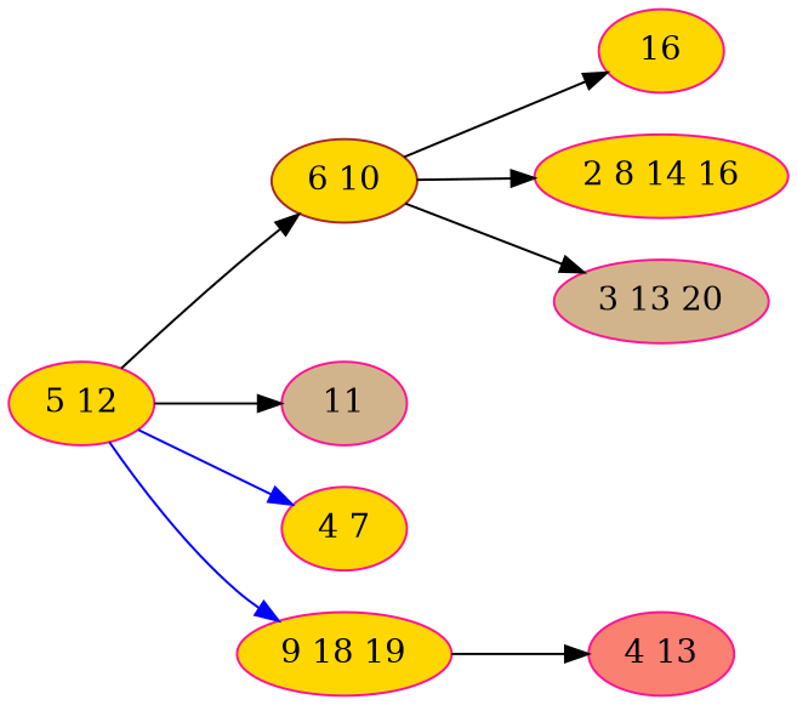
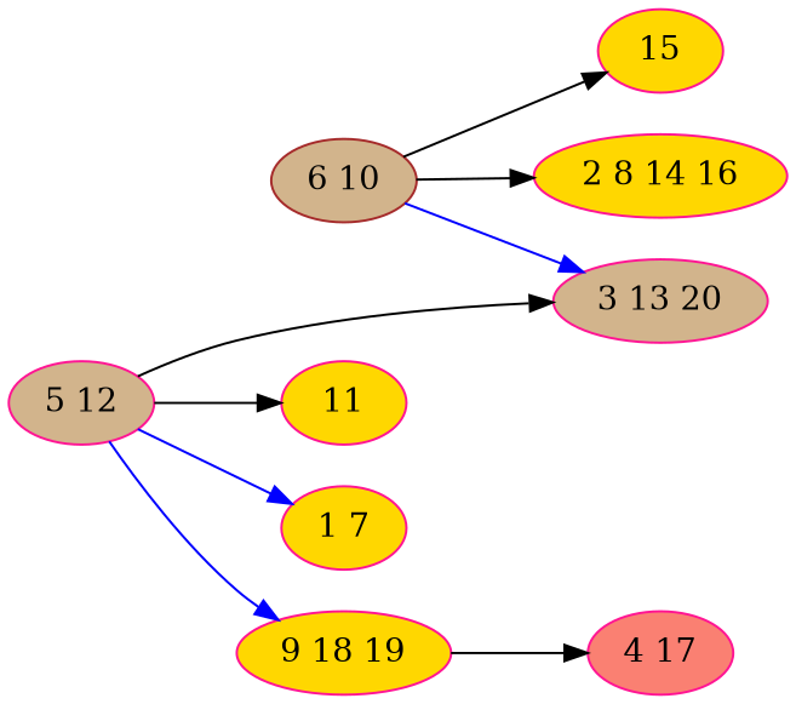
  digraph {
    rankdir=LR
    node [color=deeppink fillcolor=gold style=filled]
    edge [color=black]
-   n1 [label="5 12"]
-   n2 [color=brown label="6 10"]
+   n1 [fillcolor=tan label="5 12"]
+   n2 [color=brown fillcolor=tan label="6 10"]
    n3 [label="9 18 19"]
-   n4 [fillcolor=tan label=11]
-   n5 [label="4 7"]
-   n6 [label=16]
+   n4 [label=11]
+   n5 [label="1 7"]
+   n6 [label=15]
    n7 [fillcolor=tan label="3 13 20"]
    n8 [label="2 8 14 16"]
-   n9 [fillcolor=salmon label="4 13"]
-   n1 -> n2
+   n9 [fillcolor=salmon label="4 17"]
+   n1 -> n7
    n1 -> n3 [color=blue]
    n1 -> n4
    n1 -> n5 [color=blue]
    n2 -> n6
-   n2 -> n7
+   n2 -> n7 [color=blue]
    n2 -> n8
    n3 -> n9
  }
